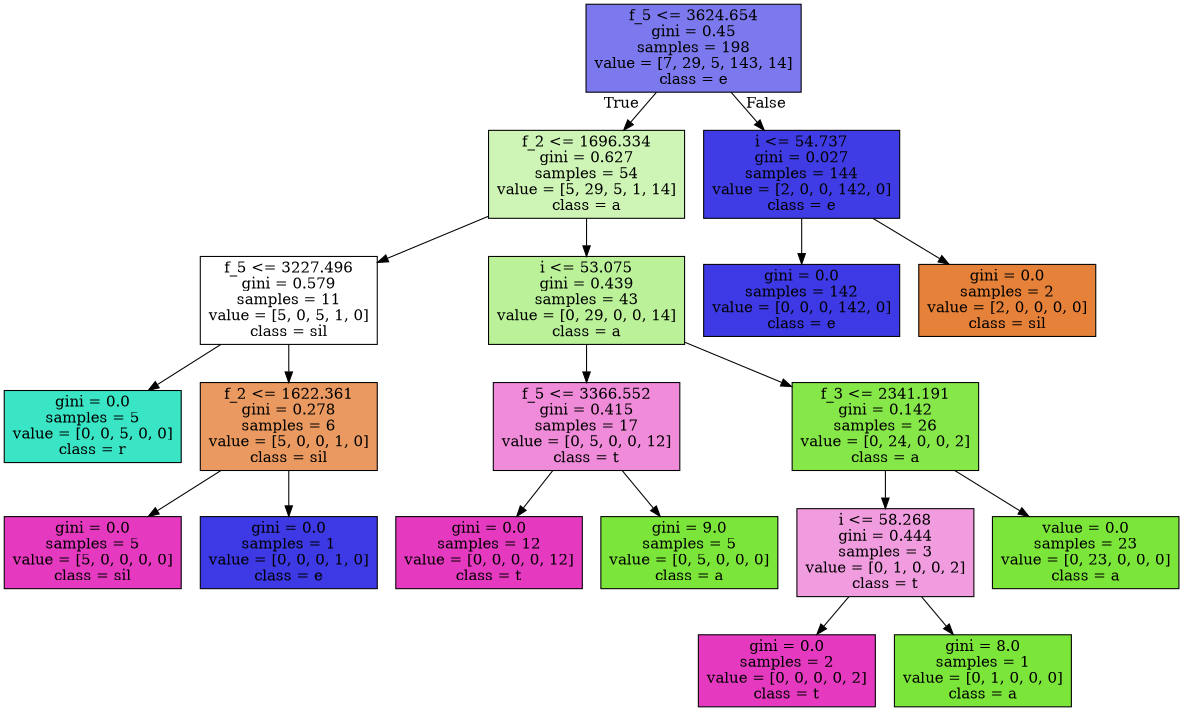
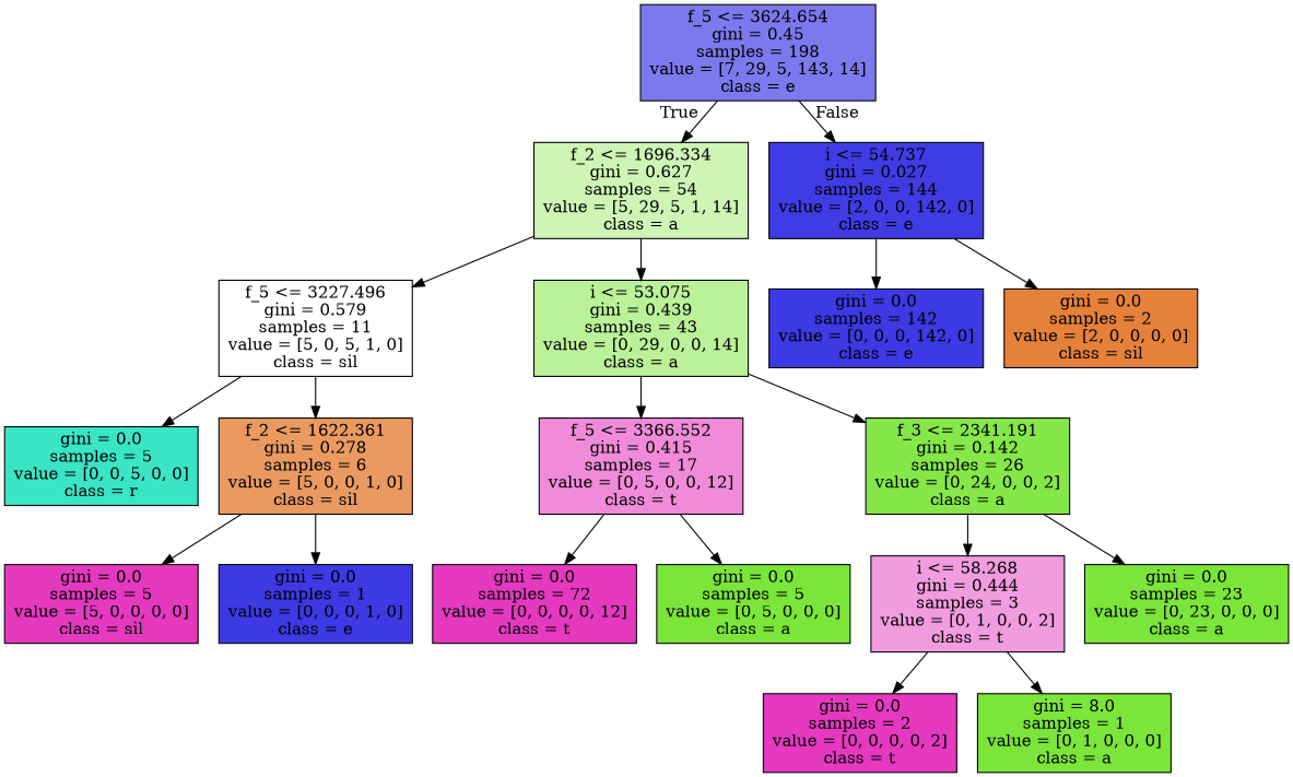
  digraph {
    node [color=black fillcolor="#e539c0" shape=box style=filled]
    n1 [fillcolor="#7b79ed" label="f_5 <= 3624.654\ngini = 0.45\nsamples = 198\nvalue = [7, 29, 5, 143, 14]\nclass = e"]
    n2 [fillcolor="#cef5b5" label="f_2 <= 1696.334\ngini = 0.627\nsamples = 54\nvalue = [5, 29, 5, 1, 14]\nclass = a"]
    n3 [fillcolor="#3f3ce5" label="i <= 54.737\ngini = 0.027\nsamples = 144\nvalue = [2, 0, 0, 142, 0]\nclass = e"]
    n4 [fillcolor="#ffffff" label="f_5 <= 3227.496\ngini = 0.579\nsamples = 11\nvalue = [5, 0, 5, 1, 0]\nclass = sil"]
    n5 [fillcolor="#bbf299" label="i <= 53.075\ngini = 0.439\nsamples = 43\nvalue = [0, 29, 0, 0, 14]\nclass = a"]
    n6 [fillcolor="#3c39e5" label="gini = 0.0\nsamples = 142\nvalue = [0, 0, 0, 142, 0]\nclass = e"]
    n7 [fillcolor="#e58139" label="gini = 0.0\nsamples = 2\nvalue = [2, 0, 0, 0, 0]\nclass = sil"]
    n8 [fillcolor="#39e5c5" label="gini = 0.0\nsamples = 5\nvalue = [0, 0, 5, 0, 0]\nclass = r"]
    n9 [fillcolor="#ea9a61" label="f_2 <= 1622.361\ngini = 0.278\nsamples = 6\nvalue = [5, 0, 0, 1, 0]\nclass = sil"]
    n10 [fillcolor="#f08bda" label="f_5 <= 3366.552\ngini = 0.415\nsamples = 17\nvalue = [0, 5, 0, 0, 12]\nclass = t"]
    n11 [fillcolor="#86e749" label="f_3 <= 2341.191\ngini = 0.142\nsamples = 26\nvalue = [0, 24, 0, 0, 2]\nclass = a"]
    n12 [label="gini = 0.0\nsamples = 5\nvalue = [5, 0, 0, 0, 0]\nclass = sil"]
    n13 [fillcolor="#3c39e5" label="gini = 0.0\nsamples = 1\nvalue = [0, 0, 0, 1, 0]\nclass = e"]
-   n14 [label="gini = 0.0\nsamples = 12\nvalue = [0, 0, 0, 0, 12]\nclass = t"]
-   n15 [fillcolor="#7be539" label="gini = 9.0\nsamples = 5\nvalue = [0, 5, 0, 0, 0]\nclass = a"]
+   n14 [label="gini = 0.0\nsamples = 72\nvalue = [0, 0, 0, 0, 12]\nclass = t"]
+   n15 [fillcolor="#7be539" label="gini = 0.0\nsamples = 5\nvalue = [0, 5, 0, 0, 0]\nclass = a"]
    n16 [fillcolor="#f29ce0" label="i <= 58.268\ngini = 0.444\nsamples = 3\nvalue = [0, 1, 0, 0, 2]\nclass = t"]
-   n17 [fillcolor="#7be539" label="value = 0.0\nsamples = 23\nvalue = [0, 23, 0, 0, 0]\nclass = a"]
+   n17 [fillcolor="#7be539" label="gini = 0.0\nsamples = 23\nvalue = [0, 23, 0, 0, 0]\nclass = a"]
    n18 [label="gini = 0.0\nsamples = 2\nvalue = [0, 0, 0, 0, 2]\nclass = t"]
    n19 [fillcolor="#7be539" label="gini = 8.0\nsamples = 1\nvalue = [0, 1, 0, 0, 0]\nclass = a"]
    n1 -> n2 [headlabel=True labelangle=45 labeldistance=2.5]
    n1 -> n3 [headlabel=False labelangle=-45 labeldistance=2.5]
    n2 -> n4
    n2 -> n5
    n3 -> n6
    n3 -> n7
    n4 -> n8
    n4 -> n9
    n5 -> n10
    n5 -> n11
    n9 -> n12
    n9 -> n13
    n10 -> n14
    n10 -> n15
    n11 -> n16
    n11 -> n17
    n16 -> n18
    n16 -> n19
  }
